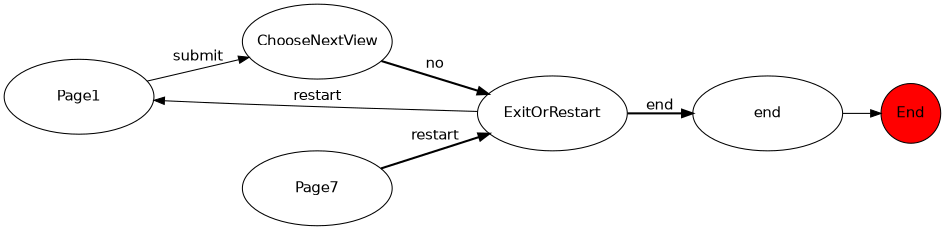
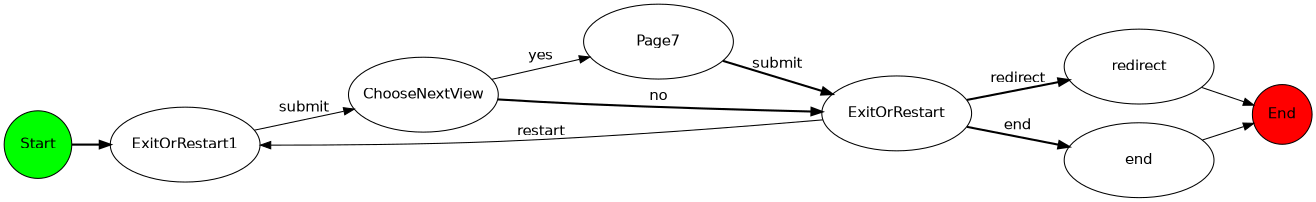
  digraph {
    rankdir=LR
    node [fillcolor=white fontname=Helvetica shape=oval style=filled]
    edge [style=bold fontname=Helvetica]
-   n2 [height=1 label=Page1 width=2]
+   n1 [fillcolor=green label=Start shape=circle]
+   n2 [height=1 label=ExitOrRestart1 width=2]
    n3 [height=1 label=ChooseNextView width=2]
    n4 [height=1 label=Page7 width=2]
    n5 [height=1 label=ExitOrRestart width=2]
+   n6 [height=1 label=redirect width=2]
    n7 [height=1 label=end width=2]
    n8 [fillcolor=red label=End shape=circle]
+   n1 -> n2 [fontname=""]
    n2 -> n3 [label=submit style=solid]
+   n3 -> n4 [label=yes style=solid]
    n3 -> n5 [label=no]
-   n4 -> n5 [label=restart]
+   n4 -> n5 [label=submit]
    n5 -> n2 [label=restart style=solid]
+   n5 -> n6 [label=redirect]
    n5 -> n7 [label=end]
+   n6 -> n8 [style=solid fontname=""]
    n7 -> n8 [style=solid fontname=""]
  }
